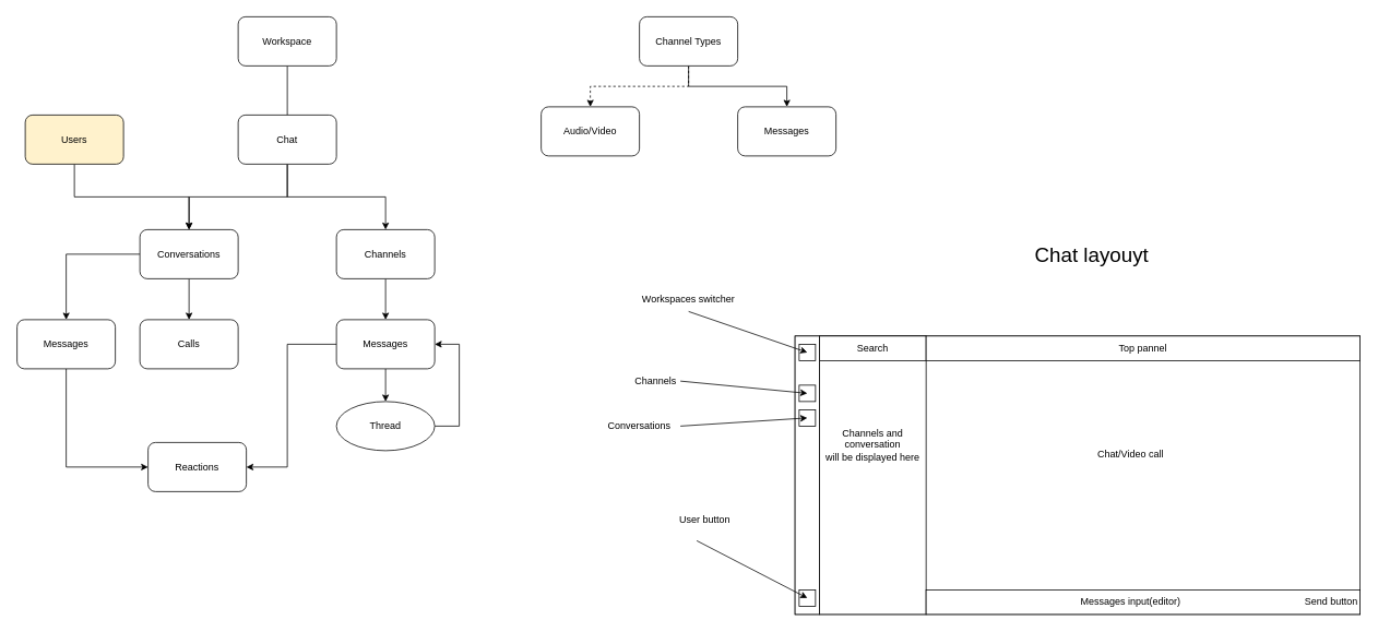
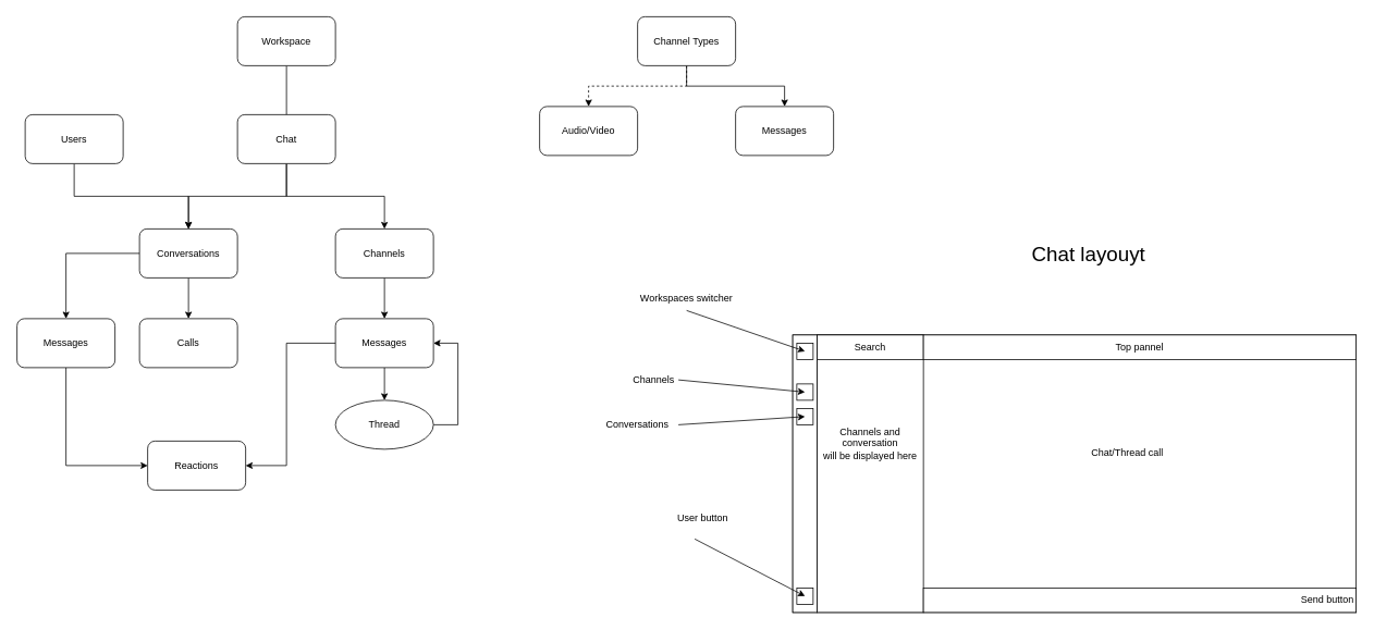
  <mxCell id="0" />
  <mxCell id="1" parent="0" />
  <mxCell id="2" style="edgeStyle=orthogonalEdgeStyle;rounded=0;orthogonalLoop=1;jettySize=auto;html=1;entryX=0.5;entryY=0;entryDx=0;entryDy=0;endArrow=none;" parent="1" source="3" target="6" edge="1"><mxGeometry relative="1" as="geometry" /></mxCell>
  <mxCell id="3" value="Workspace" style="rounded=1;whiteSpace=wrap;html=1;" parent="1" vertex="1"><mxGeometry x="290" y="20" width="120" height="60" as="geometry" /></mxCell>
  <mxCell id="4" style="edgeStyle=orthogonalEdgeStyle;rounded=0;orthogonalLoop=1;jettySize=auto;html=1;entryX=0.5;entryY=0;entryDx=0;entryDy=0;" parent="1" source="6" target="8" edge="1"><mxGeometry relative="1" as="geometry" /></mxCell>
  <mxCell id="5" style="edgeStyle=orthogonalEdgeStyle;rounded=0;orthogonalLoop=1;jettySize=auto;html=1;entryX=0.5;entryY=0;entryDx=0;entryDy=0;" parent="1" source="6" target="11" edge="1"><mxGeometry relative="1" as="geometry" /></mxCell>
  <mxCell id="6" value="Chat" style="rounded=1;whiteSpace=wrap;html=1;" parent="1" vertex="1"><mxGeometry x="290" y="140" width="120" height="60" as="geometry" /></mxCell>
  <mxCell id="7" style="edgeStyle=orthogonalEdgeStyle;rounded=0;orthogonalLoop=1;jettySize=auto;html=1;entryX=0.5;entryY=0;entryDx=0;entryDy=0;" parent="1" source="8" target="14" edge="1"><mxGeometry relative="1" as="geometry"><mxPoint x="470" y="390" as="targetPoint" /><Array as="points"><mxPoint x="470" y="380" /><mxPoint x="470" y="380" /></Array></mxGeometry></mxCell>
  <mxCell id="8" value="Channels" style="rounded=1;whiteSpace=wrap;html=1;" parent="1" vertex="1"><mxGeometry x="410" y="280" width="120" height="60" as="geometry" /></mxCell>
  <mxCell id="9" style="edgeStyle=orthogonalEdgeStyle;rounded=0;orthogonalLoop=1;jettySize=auto;html=1;" parent="1" source="11" target="17" edge="1"><mxGeometry relative="1" as="geometry"><mxPoint x="320" y="410" as="targetPoint" /></mxGeometry></mxCell>
  <mxCell id="10" style="edgeStyle=orthogonalEdgeStyle;rounded=0;orthogonalLoop=1;jettySize=auto;html=1;" parent="1" source="11" target="19" edge="1"><mxGeometry relative="1" as="geometry"><mxPoint x="80" y="380" as="targetPoint" /></mxGeometry></mxCell>
  <mxCell id="11" value="Conversations" style="rounded=1;whiteSpace=wrap;html=1;" parent="1" vertex="1"><mxGeometry x="170" y="280" width="120" height="60" as="geometry" /></mxCell>
  <mxCell id="12" style="edgeStyle=orthogonalEdgeStyle;rounded=0;orthogonalLoop=1;jettySize=auto;html=1;" parent="1" source="14" target="16" edge="1"><mxGeometry relative="1" as="geometry"><mxPoint x="470" y="500" as="targetPoint" /></mxGeometry></mxCell>
  <mxCell id="13" style="edgeStyle=orthogonalEdgeStyle;rounded=0;orthogonalLoop=1;jettySize=auto;html=1;" parent="1" source="14" target="20" edge="1"><mxGeometry relative="1" as="geometry"><mxPoint x="340" y="490" as="targetPoint" /><Array as="points"><mxPoint x="350" y="420" /><mxPoint x="350" y="570" /></Array></mxGeometry></mxCell>
  <mxCell id="14" value="Messages" style="rounded=1;whiteSpace=wrap;html=1;" parent="1" vertex="1"><mxGeometry x="410" y="390" width="120" height="60" as="geometry" /></mxCell>
  <mxCell id="15" style="edgeStyle=orthogonalEdgeStyle;rounded=0;orthogonalLoop=1;jettySize=auto;html=1;entryX=1;entryY=0.5;entryDx=0;entryDy=0;" parent="1" source="16" target="14" edge="1"><mxGeometry relative="1" as="geometry"><Array as="points"><mxPoint x="560" y="520" /><mxPoint x="560" y="420" /></Array></mxGeometry></mxCell>
  <mxCell id="16" value="Thread" style="ellipse;whiteSpace=wrap;html=1;" parent="1" vertex="1"><mxGeometry x="410" y="490" width="120" height="60" as="geometry" /></mxCell>
  <mxCell id="17" value="Calls" style="rounded=1;whiteSpace=wrap;html=1;" parent="1" vertex="1"><mxGeometry x="170" y="390" width="120" height="60" as="geometry" /></mxCell>
  <mxCell id="18" style="edgeStyle=orthogonalEdgeStyle;rounded=0;orthogonalLoop=1;jettySize=auto;html=1;" parent="1" source="19" target="20" edge="1"><mxGeometry relative="1" as="geometry"><Array as="points"><mxPoint x="80" y="570" /></Array></mxGeometry></mxCell>
  <mxCell id="19" value="Messages" style="rounded=1;whiteSpace=wrap;html=1;" parent="1" vertex="1"><mxGeometry x="20" y="390" width="120" height="60" as="geometry" /></mxCell>
  <mxCell id="20" value="Reactions" style="rounded=1;whiteSpace=wrap;html=1;" parent="1" vertex="1"><mxGeometry x="180" y="540" width="120" height="60" as="geometry" /></mxCell>
  <mxCell id="21" style="edgeStyle=orthogonalEdgeStyle;rounded=0;orthogonalLoop=1;jettySize=auto;html=1;" parent="1" source="23" target="24" edge="1"><mxGeometry relative="1" as="geometry"><mxPoint x="840" y="140" as="targetPoint" /></mxGeometry></mxCell>
  <mxCell id="22" style="edgeStyle=orthogonalEdgeStyle;rounded=0;orthogonalLoop=1;jettySize=auto;html=1;dashed=1;" parent="1" source="23" target="25" edge="1"><mxGeometry relative="1" as="geometry" /></mxCell>
  <mxCell id="23" value="Channel Types" style="rounded=1;whiteSpace=wrap;html=1;" parent="1" vertex="1"><mxGeometry x="780" y="20" width="120" height="60" as="geometry" /></mxCell>
  <mxCell id="24" value="Messages" style="rounded=1;whiteSpace=wrap;html=1;" parent="1" vertex="1"><mxGeometry x="900" y="130" width="120" height="60" as="geometry" /></mxCell>
  <mxCell id="25" value="Audio/Video" style="rounded=1;whiteSpace=wrap;html=1;" parent="1" vertex="1"><mxGeometry x="660" y="130" width="120" height="60" as="geometry" /></mxCell>
  <mxCell id="26" style="edgeStyle=orthogonalEdgeStyle;rounded=0;orthogonalLoop=1;jettySize=auto;html=1;" parent="1" source="27" target="11" edge="1"><mxGeometry relative="1" as="geometry"><Array as="points"><mxPoint x="90" y="240" /><mxPoint x="230" y="240" /></Array></mxGeometry></mxCell>
- <mxCell id="27" value="Users" style="rounded=1;whiteSpace=wrap;html=1;fillColor=#fff2cc;" parent="1" vertex="1"><mxGeometry x="30" y="140" width="120" height="60" as="geometry" /></mxCell>
+ <mxCell id="27" value="Users" style="rounded=1;whiteSpace=wrap;html=1;" parent="1" vertex="1"><mxGeometry x="30" y="140" width="120" height="60" as="geometry" /></mxCell>
  <mxCell id="28" value="" style="rounded=0;whiteSpace=wrap;html=1;" vertex="1" parent="1"><mxGeometry x="970" y="410" width="690" height="340" as="geometry" /></mxCell>
  <mxCell id="29" value="" style="rounded=0;whiteSpace=wrap;html=1;" vertex="1" parent="1"><mxGeometry x="970" y="410" width="30" height="340" as="geometry" /></mxCell>
  <mxCell id="30" value="" style="rounded=0;whiteSpace=wrap;html=1;" vertex="1" parent="1"><mxGeometry x="1000" y="410" width="130" height="340" as="geometry" /></mxCell>
  <mxCell id="31" value="Channels and conversation&lt;div&gt;will be displayed here&lt;/div&gt;" style="text;html=1;align=center;verticalAlign=middle;whiteSpace=wrap;rounded=0;" vertex="1" parent="1"><mxGeometry x="1000" y="515" width="130" height="55" as="geometry" /></mxCell>
- <mxCell id="32" value="Chat/Video call" style="text;html=1;align=center;verticalAlign=middle;whiteSpace=wrap;rounded=0;" vertex="1" parent="1"><mxGeometry x="1300" y="540" width="160" height="30" as="geometry" /></mxCell>
+ <mxCell id="32" value="Chat/Thread call" style="text;html=1;align=center;verticalAlign=middle;whiteSpace=wrap;rounded=0;" vertex="1" parent="1"><mxGeometry x="1300" y="540" width="160" height="30" as="geometry" /></mxCell>
  <mxCell id="33" value="" style="rounded=0;whiteSpace=wrap;html=1;" vertex="1" parent="1"><mxGeometry x="1130" y="720" width="530" height="30" as="geometry" /></mxCell>
- <mxCell id="34" value="Messages input(editor)" style="text;html=1;align=center;verticalAlign=middle;whiteSpace=wrap;rounded=0;" vertex="1" parent="1"><mxGeometry x="1305" y="720" width="150" height="30" as="geometry" /></mxCell>
  <mxCell id="35" value="Send button" style="text;html=1;align=center;verticalAlign=middle;whiteSpace=wrap;rounded=0;" vertex="1" parent="1"><mxGeometry x="1590" y="720" width="70" height="30" as="geometry" /></mxCell>
  <mxCell id="36" value="" style="rounded=0;whiteSpace=wrap;html=1;" vertex="1" parent="1"><mxGeometry x="975" y="420" width="20" height="20" as="geometry" /></mxCell>
  <mxCell id="37" value="" style="endArrow=classic;html=1;rounded=0;entryX=0;entryY=0.5;entryDx=0;entryDy=0;" edge="1" parent="1"><mxGeometry width="50" height="50" relative="1" as="geometry"><mxPoint x="840" y="380" as="sourcePoint" /><mxPoint x="985" y="430" as="targetPoint" /></mxGeometry></mxCell>
  <mxCell id="38" value="Workspaces switcher" style="text;html=1;align=center;verticalAlign=middle;whiteSpace=wrap;rounded=0;" vertex="1" parent="1"><mxGeometry x="770" y="350" width="140" height="30" as="geometry" /></mxCell>
  <mxCell id="39" value="" style="rounded=0;whiteSpace=wrap;html=1;" vertex="1" parent="1"><mxGeometry x="975" y="470" width="20" height="20" as="geometry" /></mxCell>
  <mxCell id="40" value="" style="rounded=0;whiteSpace=wrap;html=1;" vertex="1" parent="1"><mxGeometry x="975" y="500" width="20" height="20" as="geometry" /></mxCell>
  <mxCell id="41" value="" style="rounded=0;whiteSpace=wrap;html=1;" vertex="1" parent="1"><mxGeometry x="975" y="720" width="20" height="20" as="geometry" /></mxCell>
  <mxCell id="42" value="" style="endArrow=classic;html=1;rounded=0;" edge="1" parent="1"><mxGeometry width="50" height="50" relative="1" as="geometry"><mxPoint x="850" y="660" as="sourcePoint" /><mxPoint x="985" y="730" as="targetPoint" /></mxGeometry></mxCell>
  <mxCell id="43" value="User button" style="text;html=1;align=center;verticalAlign=middle;whiteSpace=wrap;rounded=0;" vertex="1" parent="1"><mxGeometry x="780" y="620" width="160" height="30" as="geometry" /></mxCell>
  <mxCell id="44" value="Channels" style="text;html=1;align=center;verticalAlign=middle;whiteSpace=wrap;rounded=0;" vertex="1" parent="1"><mxGeometry x="770" y="450" width="60" height="30" as="geometry" /></mxCell>
  <mxCell id="45" value="" style="endArrow=classic;html=1;rounded=0;exitX=1;exitY=0.5;exitDx=0;exitDy=0;" edge="1" parent="1" source="44"><mxGeometry width="50" height="50" relative="1" as="geometry"><mxPoint x="935" y="530" as="sourcePoint" /><mxPoint x="985" y="480" as="targetPoint" /></mxGeometry></mxCell>
  <mxCell id="46" value="" style="endArrow=classic;html=1;rounded=0;" edge="1" parent="1"><mxGeometry width="50" height="50" relative="1" as="geometry"><mxPoint x="830" y="520" as="sourcePoint" /><mxPoint x="985" y="510" as="targetPoint" /></mxGeometry></mxCell>
  <mxCell id="47" value="Conversations" style="text;html=1;align=center;verticalAlign=middle;whiteSpace=wrap;rounded=0;" vertex="1" parent="1"><mxGeometry x="740" y="505" width="80" height="30" as="geometry" /></mxCell>
  <mxCell id="48" value="Search" style="rounded=0;whiteSpace=wrap;html=1;" vertex="1" parent="1"><mxGeometry x="1000" y="410" width="130" height="30" as="geometry" /></mxCell>
  <mxCell id="49" value="Top pannel" style="rounded=0;whiteSpace=wrap;html=1;" vertex="1" parent="1"><mxGeometry x="1130" y="410" width="530" height="30" as="geometry" /></mxCell>
  <mxCell id="50" value="&lt;font style=&quot;font-size: 25px;&quot;&gt;Chat layouyt&lt;/font&gt;" style="text;html=1;align=center;verticalAlign=middle;whiteSpace=wrap;rounded=0;" vertex="1" parent="1"><mxGeometry x="1220" y="295" width="225" height="30" as="geometry" /></mxCell>
